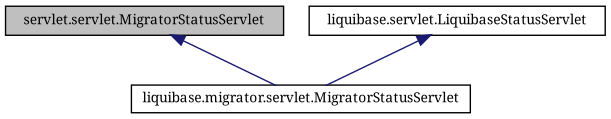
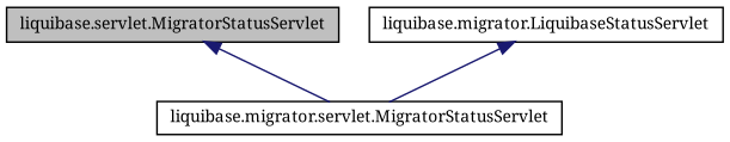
  digraph {
    fontname="Noto Serif"
    node [color=black fillcolor=white fontname="Noto Serif" fontsize=10 shape=record style=filled]
    edge [color=midnightblue dir=back fontname="Noto Serif" fontsize=10 labelfontname="FreeSans.ttf" labelfontsize=10 style=solid]
-   n1 [fillcolor=grey75 fontcolor=black height=0.2 label="servlet.servlet.MigratorStatusServlet" width=0.4]
+   n1 [fillcolor=grey75 fontcolor=black height=0.2 label="liquibase.servlet.MigratorStatusServlet" width=0.4]
    n2 [height=0.2 label="liquibase.migrator.servlet.MigratorStatusServlet" width=0.4]
-   n3 [height=0.2 label="liquibase.servlet.LiquibaseStatusServlet" width=0.4]
+   n3 [height=0.2 label="liquibase.migrator.LiquibaseStatusServlet" width=0.4]
    n1 -> n2
    n3 -> n2
  }
